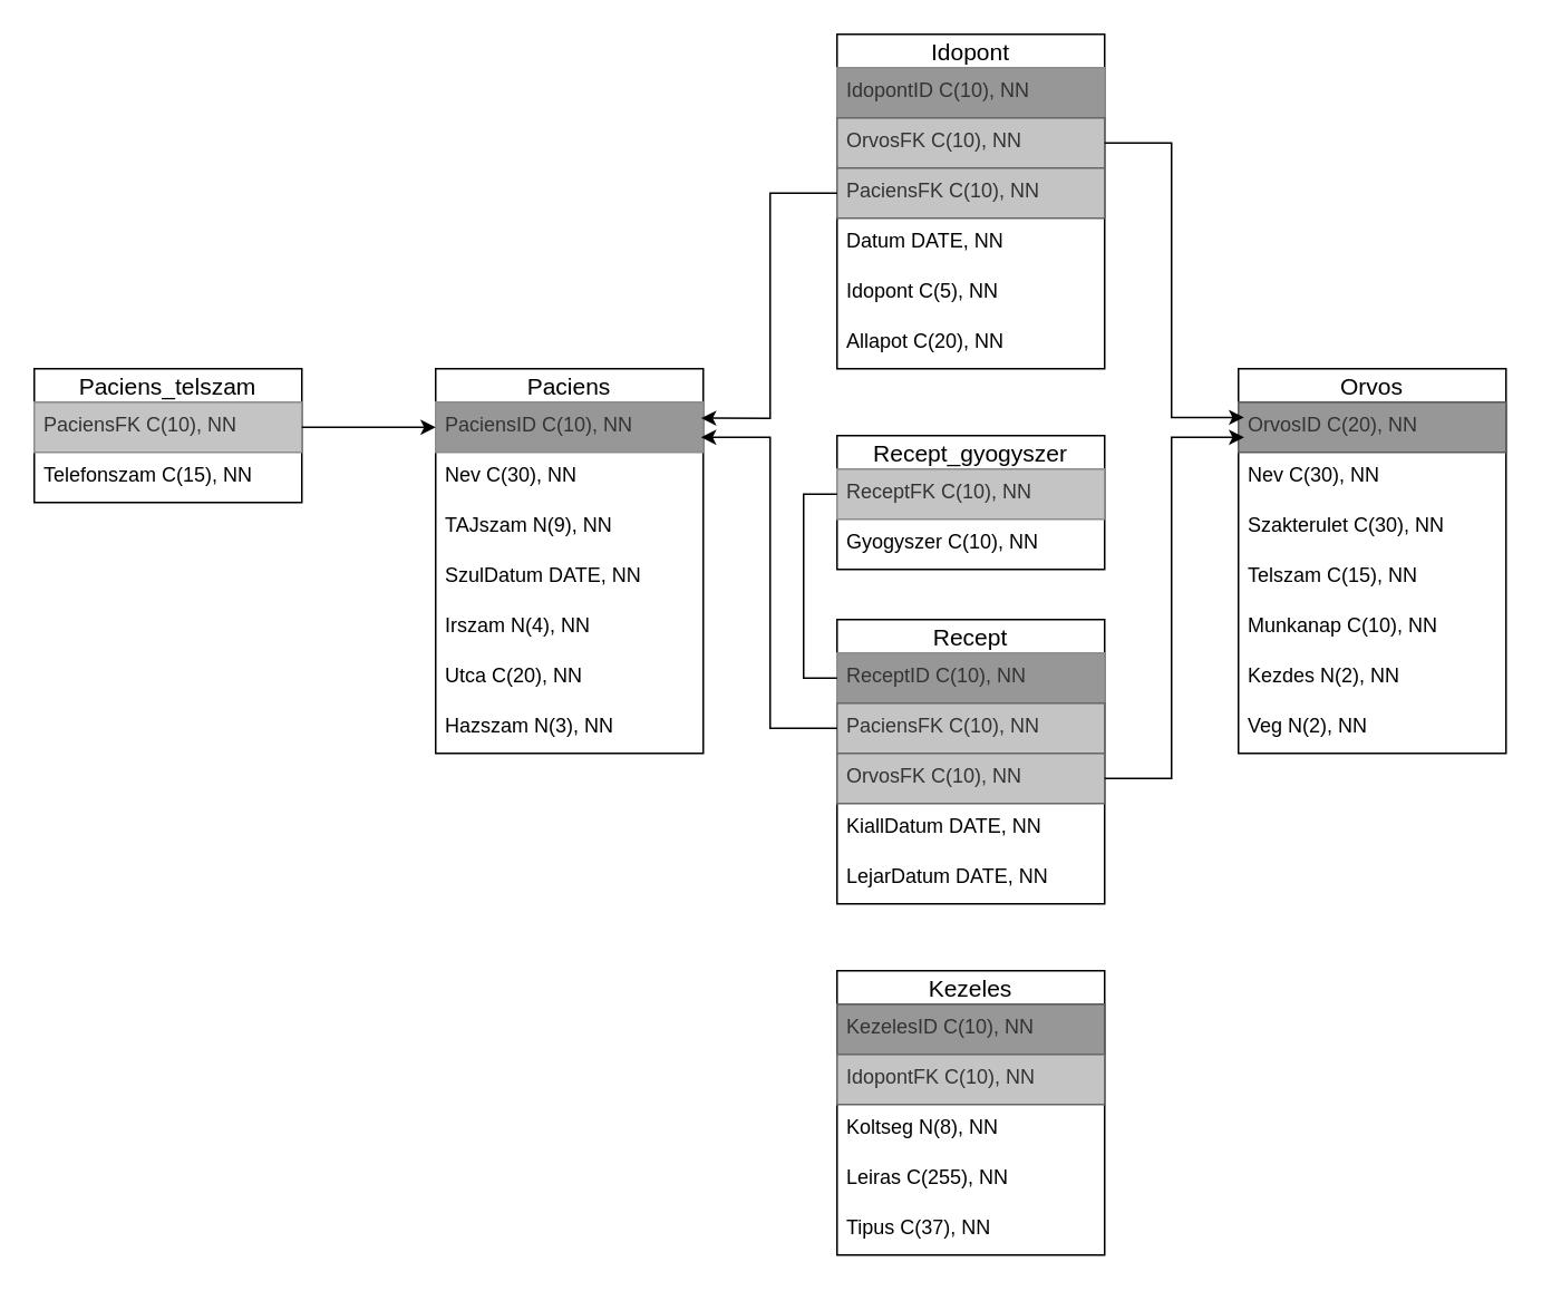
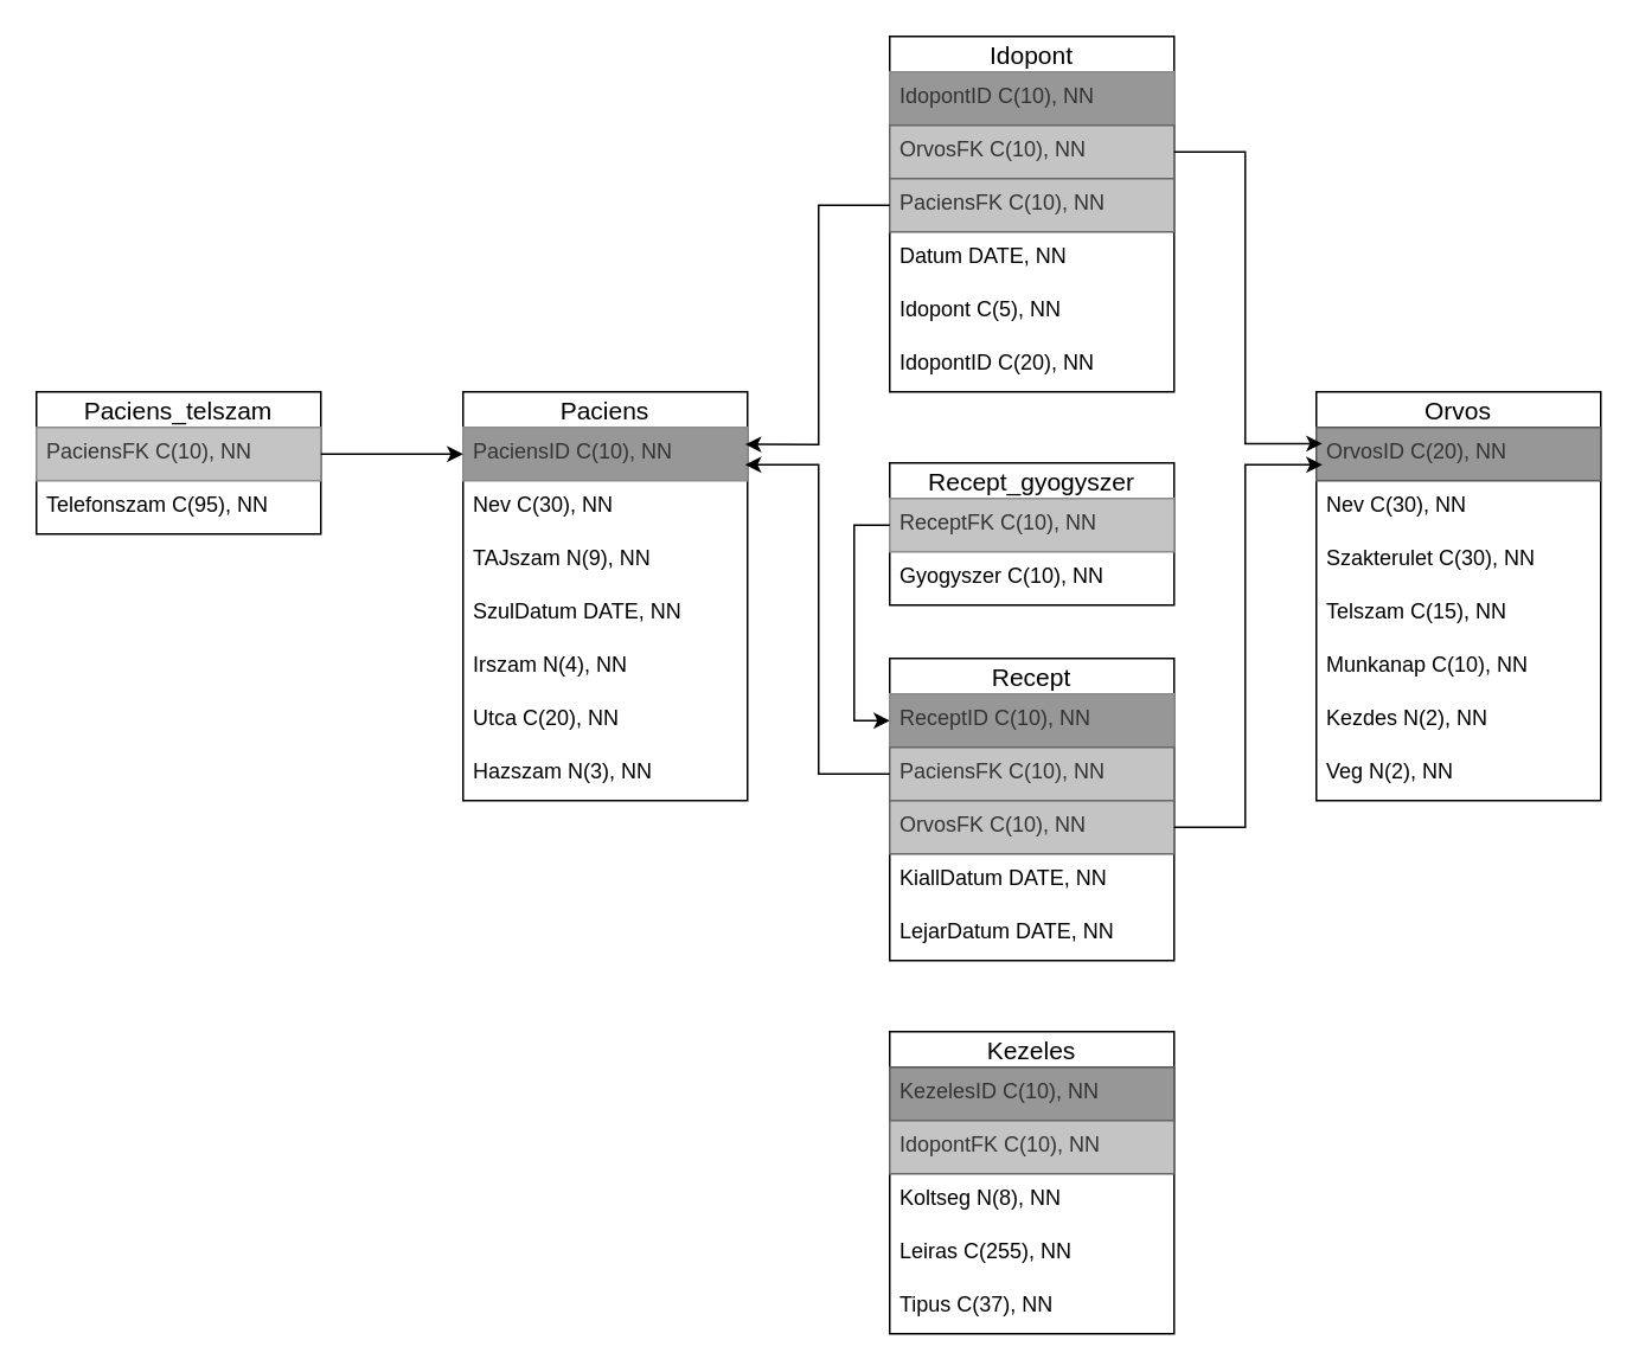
  <mxCell id="0" />
  <mxCell id="1" parent="0" />
  <mxCell id="2" value="Paciens" style="swimlane;fontStyle=0;childLayout=stackLayout;horizontal=1;startSize=20;horizontalStack=0;resizeParent=1;resizeParentMax=0;resizeLast=0;collapsible=1;marginBottom=0;align=center;fontSize=14;" parent="1" vertex="1"><mxGeometry x="260" y="220" width="160" height="230" as="geometry" /></mxCell>
  <mxCell id="3" value="PaciensID C(10), NN" style="text;strokeColor=#8C8C8C;fillColor=#979797;spacingLeft=4;spacingRight=4;overflow=hidden;rotatable=0;points=[[0,0.5],[1,0.5]];portConstraint=eastwest;fontSize=12;whiteSpace=wrap;html=1;fontColor=#333333;" parent="2" vertex="1"><mxGeometry y="20" width="160" height="30" as="geometry" /></mxCell>
  <mxCell id="4" value="Nev C(30), NN" style="text;strokeColor=none;fillColor=none;spacingLeft=4;spacingRight=4;overflow=hidden;rotatable=0;points=[[0,0.5],[1,0.5]];portConstraint=eastwest;fontSize=12;whiteSpace=wrap;html=1;" parent="2" vertex="1"><mxGeometry y="50" width="160" height="30" as="geometry" /></mxCell>
  <mxCell id="5" value="TAJszam N(9), NN" style="text;strokeColor=none;fillColor=none;spacingLeft=4;spacingRight=4;overflow=hidden;rotatable=0;points=[[0,0.5],[1,0.5]];portConstraint=eastwest;fontSize=12;whiteSpace=wrap;html=1;" parent="2" vertex="1"><mxGeometry y="80" width="160" height="30" as="geometry" /></mxCell>
  <mxCell id="6" value="SzulDatum DATE, NN" style="text;strokeColor=none;fillColor=none;spacingLeft=4;spacingRight=4;overflow=hidden;rotatable=0;points=[[0,0.5],[1,0.5]];portConstraint=eastwest;fontSize=12;whiteSpace=wrap;html=1;" parent="2" vertex="1"><mxGeometry y="110" width="160" height="30" as="geometry" /></mxCell>
  <mxCell id="7" value="Irszam N(4), NN" style="text;strokeColor=none;fillColor=none;spacingLeft=4;spacingRight=4;overflow=hidden;rotatable=0;points=[[0,0.5],[1,0.5]];portConstraint=eastwest;fontSize=12;whiteSpace=wrap;html=1;" parent="2" vertex="1"><mxGeometry y="140" width="160" height="30" as="geometry" /></mxCell>
  <mxCell id="8" value="Utca C(20), NN" style="text;strokeColor=none;fillColor=none;spacingLeft=4;spacingRight=4;overflow=hidden;rotatable=0;points=[[0,0.5],[1,0.5]];portConstraint=eastwest;fontSize=12;whiteSpace=wrap;html=1;" vertex="1" parent="2"><mxGeometry y="170" width="160" height="30" as="geometry" /></mxCell>
  <mxCell id="9" value="Hazszam N(3), NN" style="text;strokeColor=none;fillColor=none;spacingLeft=4;spacingRight=4;overflow=hidden;rotatable=0;points=[[0,0.5],[1,0.5]];portConstraint=eastwest;fontSize=12;whiteSpace=wrap;html=1;" vertex="1" parent="2"><mxGeometry y="200" width="160" height="30" as="geometry" /></mxCell>
  <mxCell id="10" value="Orvos" style="swimlane;fontStyle=0;childLayout=stackLayout;horizontal=1;startSize=20;horizontalStack=0;resizeParent=1;resizeParentMax=0;resizeLast=0;collapsible=1;marginBottom=0;align=center;fontSize=14;" parent="1" vertex="1"><mxGeometry x="740" y="220" width="160" height="230" as="geometry" /></mxCell>
  <mxCell id="11" value="OrvosID C(20), NN" style="text;strokeColor=#585858;fillColor=#979797;spacingLeft=4;spacingRight=4;overflow=hidden;rotatable=0;points=[[0,0.5],[1,0.5]];portConstraint=eastwest;fontSize=12;whiteSpace=wrap;html=1;fontColor=#333333;" parent="10" vertex="1"><mxGeometry y="20" width="160" height="30" as="geometry" /></mxCell>
  <mxCell id="12" value="Nev C(30), NN" style="text;strokeColor=none;fillColor=none;spacingLeft=4;spacingRight=4;overflow=hidden;rotatable=0;points=[[0,0.5],[1,0.5]];portConstraint=eastwest;fontSize=12;whiteSpace=wrap;html=1;" parent="10" vertex="1"><mxGeometry y="50" width="160" height="30" as="geometry" /></mxCell>
  <mxCell id="13" value="Szakterulet C(30), NN" style="text;strokeColor=none;fillColor=none;spacingLeft=4;spacingRight=4;overflow=hidden;rotatable=0;points=[[0,0.5],[1,0.5]];portConstraint=eastwest;fontSize=12;whiteSpace=wrap;html=1;" parent="10" vertex="1"><mxGeometry y="80" width="160" height="30" as="geometry" /></mxCell>
  <mxCell id="14" value="Telszam C(15), NN" style="text;strokeColor=none;fillColor=none;spacingLeft=4;spacingRight=4;overflow=hidden;rotatable=0;points=[[0,0.5],[1,0.5]];portConstraint=eastwest;fontSize=12;whiteSpace=wrap;html=1;" parent="10" vertex="1"><mxGeometry y="110" width="160" height="30" as="geometry" /></mxCell>
  <mxCell id="15" value="Munkanap C(10), NN" style="text;strokeColor=none;fillColor=none;spacingLeft=4;spacingRight=4;overflow=hidden;rotatable=0;points=[[0,0.5],[1,0.5]];portConstraint=eastwest;fontSize=12;whiteSpace=wrap;html=1;" vertex="1" parent="10"><mxGeometry y="140" width="160" height="30" as="geometry" /></mxCell>
  <mxCell id="16" value="Kezdes N(2), NN" style="text;strokeColor=none;fillColor=none;spacingLeft=4;spacingRight=4;overflow=hidden;rotatable=0;points=[[0,0.5],[1,0.5]];portConstraint=eastwest;fontSize=12;whiteSpace=wrap;html=1;" parent="10" vertex="1"><mxGeometry y="170" width="160" height="30" as="geometry" /></mxCell>
  <mxCell id="17" value="Veg N(2), NN" style="text;strokeColor=none;fillColor=none;spacingLeft=4;spacingRight=4;overflow=hidden;rotatable=0;points=[[0,0.5],[1,0.5]];portConstraint=eastwest;fontSize=12;whiteSpace=wrap;html=1;" vertex="1" parent="10"><mxGeometry y="200" width="160" height="30" as="geometry" /></mxCell>
  <mxCell id="18" value="Recept" style="swimlane;fontStyle=0;childLayout=stackLayout;horizontal=1;startSize=20;horizontalStack=0;resizeParent=1;resizeParentMax=0;resizeLast=0;collapsible=1;marginBottom=0;align=center;fontSize=14;" parent="1" vertex="1"><mxGeometry x="500" y="370" width="160" height="170" as="geometry" /></mxCell>
  <mxCell id="19" value="ReceptID C(10), NN" style="text;strokeColor=#8C8C8C;fillColor=#979797;spacingLeft=4;spacingRight=4;overflow=hidden;rotatable=0;points=[[0,0.5],[1,0.5]];portConstraint=eastwest;fontSize=12;whiteSpace=wrap;html=1;fontColor=#333333;" parent="18" vertex="1"><mxGeometry y="20" width="160" height="30" as="geometry" /></mxCell>
  <mxCell id="20" value="PaciensFK C(10), NN" style="text;strokeColor=#666666;fillColor=#C4C4C4;spacingLeft=4;spacingRight=4;overflow=hidden;rotatable=0;points=[[0,0.5],[1,0.5]];portConstraint=eastwest;fontSize=12;whiteSpace=wrap;html=1;fontColor=#333333;" parent="18" vertex="1"><mxGeometry y="50" width="160" height="30" as="geometry" /></mxCell>
  <mxCell id="21" value="OrvosFK C(10), NN" style="text;strokeColor=#666666;fillColor=#C4C4C4;spacingLeft=4;spacingRight=4;overflow=hidden;rotatable=0;points=[[0,0.5],[1,0.5]];portConstraint=eastwest;fontSize=12;whiteSpace=wrap;html=1;fontColor=#333333;" parent="18" vertex="1"><mxGeometry y="80" width="160" height="30" as="geometry" /></mxCell>
  <mxCell id="22" value="KiallDatum DATE, NN" style="text;strokeColor=none;fillColor=none;spacingLeft=4;spacingRight=4;overflow=hidden;rotatable=0;points=[[0,0.5],[1,0.5]];portConstraint=eastwest;fontSize=12;whiteSpace=wrap;html=1;" parent="18" vertex="1"><mxGeometry y="110" width="160" height="30" as="geometry" /></mxCell>
  <mxCell id="23" value="LejarDatum DATE, NN" style="text;strokeColor=none;fillColor=none;spacingLeft=4;spacingRight=4;overflow=hidden;rotatable=0;points=[[0,0.5],[1,0.5]];portConstraint=eastwest;fontSize=12;whiteSpace=wrap;html=1;" parent="18" vertex="1"><mxGeometry y="140" width="160" height="30" as="geometry" /></mxCell>
  <mxCell id="24" value="Idopont" style="swimlane;fontStyle=0;childLayout=stackLayout;horizontal=1;startSize=20;horizontalStack=0;resizeParent=1;resizeParentMax=0;resizeLast=0;collapsible=1;marginBottom=0;align=center;fontSize=14;" parent="1" vertex="1"><mxGeometry x="500" y="20" width="160" height="200" as="geometry" /></mxCell>
  <mxCell id="25" value="IdopontID C(10), NN" style="text;strokeColor=#8C8C8C;fillColor=#979797;spacingLeft=4;spacingRight=4;overflow=hidden;rotatable=0;points=[[0,0.5],[1,0.5]];portConstraint=eastwest;fontSize=12;whiteSpace=wrap;html=1;fontColor=#333333;" parent="24" vertex="1"><mxGeometry y="20" width="160" height="30" as="geometry" /></mxCell>
  <mxCell id="26" value="OrvosFK C(10), NN" style="text;strokeColor=#666666;fillColor=#C4C4C4;spacingLeft=4;spacingRight=4;overflow=hidden;rotatable=0;points=[[0,0.5],[1,0.5]];portConstraint=eastwest;fontSize=12;whiteSpace=wrap;html=1;fontColor=#333333;" parent="24" vertex="1"><mxGeometry y="50" width="160" height="30" as="geometry" /></mxCell>
  <mxCell id="27" value="PaciensFK C(10), NN" style="text;strokeColor=#666666;fillColor=#C4C4C4;spacingLeft=4;spacingRight=4;overflow=hidden;rotatable=0;points=[[0,0.5],[1,0.5]];portConstraint=eastwest;fontSize=12;whiteSpace=wrap;html=1;fontColor=#333333;" parent="24" vertex="1"><mxGeometry y="80" width="160" height="30" as="geometry" /></mxCell>
  <mxCell id="28" value="Datum DATE, NN" style="text;strokeColor=none;fillColor=none;spacingLeft=4;spacingRight=4;overflow=hidden;rotatable=0;points=[[0,0.5],[1,0.5]];portConstraint=eastwest;fontSize=12;whiteSpace=wrap;html=1;" parent="24" vertex="1"><mxGeometry y="110" width="160" height="30" as="geometry" /></mxCell>
  <mxCell id="29" value="Idopont C(5), NN" style="text;strokeColor=none;fillColor=none;spacingLeft=4;spacingRight=4;overflow=hidden;rotatable=0;points=[[0,0.5],[1,0.5]];portConstraint=eastwest;fontSize=12;whiteSpace=wrap;html=1;" parent="24" vertex="1"><mxGeometry y="140" width="160" height="30" as="geometry" /></mxCell>
- <mxCell id="30" value="Allapot C(20), NN" style="text;strokeColor=none;fillColor=none;spacingLeft=4;spacingRight=4;overflow=hidden;rotatable=0;points=[[0,0.5],[1,0.5]];portConstraint=eastwest;fontSize=12;whiteSpace=wrap;html=1;" parent="24" vertex="1"><mxGeometry y="170" width="160" height="30" as="geometry" /></mxCell>
+ <mxCell id="30" value="IdopontID C(20), NN" style="text;strokeColor=none;fillColor=none;spacingLeft=4;spacingRight=4;overflow=hidden;rotatable=0;points=[[0,0.5],[1,0.5]];portConstraint=eastwest;fontSize=12;whiteSpace=wrap;html=1;" parent="24" vertex="1"><mxGeometry y="170" width="160" height="30" as="geometry" /></mxCell>
  <mxCell id="31" value="Kezeles" style="swimlane;fontStyle=0;childLayout=stackLayout;horizontal=1;startSize=20;horizontalStack=0;resizeParent=1;resizeParentMax=0;resizeLast=0;collapsible=1;marginBottom=0;align=center;fontSize=14;" parent="1" vertex="1"><mxGeometry x="500" y="580" width="160" height="170" as="geometry" /></mxCell>
  <mxCell id="32" value="KezelesID C(10), NN" style="text;strokeColor=#585858;fillColor=#979797;spacingLeft=4;spacingRight=4;overflow=hidden;rotatable=0;points=[[0,0.5],[1,0.5]];portConstraint=eastwest;fontSize=12;whiteSpace=wrap;html=1;fontColor=#333333;" parent="31" vertex="1"><mxGeometry y="20" width="160" height="30" as="geometry" /></mxCell>
  <mxCell id="33" value="IdopontFK C(10), NN" style="text;strokeColor=#666666;fillColor=#C4C4C4;spacingLeft=4;spacingRight=4;overflow=hidden;rotatable=0;points=[[0,0.5],[1,0.5]];portConstraint=eastwest;fontSize=12;whiteSpace=wrap;html=1;fontColor=#333333;" parent="31" vertex="1"><mxGeometry y="50" width="160" height="30" as="geometry" /></mxCell>
  <mxCell id="34" value="Koltseg N(8), NN" style="text;strokeColor=none;fillColor=none;spacingLeft=4;spacingRight=4;overflow=hidden;rotatable=0;points=[[0,0.5],[1,0.5]];portConstraint=eastwest;fontSize=12;whiteSpace=wrap;html=1;" parent="31" vertex="1"><mxGeometry y="80" width="160" height="30" as="geometry" /></mxCell>
  <mxCell id="35" value="Leiras C(255), NN" style="text;strokeColor=none;fillColor=none;spacingLeft=4;spacingRight=4;overflow=hidden;rotatable=0;points=[[0,0.5],[1,0.5]];portConstraint=eastwest;fontSize=12;whiteSpace=wrap;html=1;" parent="31" vertex="1"><mxGeometry y="110" width="160" height="30" as="geometry" /></mxCell>
  <mxCell id="36" value="Tipus C(37), NN" style="text;strokeColor=none;fillColor=none;spacingLeft=4;spacingRight=4;overflow=hidden;rotatable=0;points=[[0,0.5],[1,0.5]];portConstraint=eastwest;fontSize=12;whiteSpace=wrap;html=1;" parent="31" vertex="1"><mxGeometry y="140" width="160" height="30" as="geometry" /></mxCell>
  <mxCell id="37" style="edgeStyle=orthogonalEdgeStyle;rounded=0;orthogonalLoop=1;jettySize=auto;html=1;exitX=0;exitY=0.5;exitDx=0;exitDy=0;entryX=0.992;entryY=0.7;entryDx=0;entryDy=0;entryPerimeter=0;" parent="1" source="20" target="3" edge="1"><mxGeometry relative="1" as="geometry" /></mxCell>
  <mxCell id="38" style="edgeStyle=orthogonalEdgeStyle;rounded=0;orthogonalLoop=1;jettySize=auto;html=1;exitX=0;exitY=0.5;exitDx=0;exitDy=0;entryX=0.992;entryY=0.319;entryDx=0;entryDy=0;entryPerimeter=0;" parent="1" source="27" target="3" edge="1"><mxGeometry relative="1" as="geometry" /></mxCell>
  <mxCell id="39" style="edgeStyle=orthogonalEdgeStyle;rounded=0;orthogonalLoop=1;jettySize=auto;html=1;exitX=1;exitY=0.5;exitDx=0;exitDy=0;entryX=0.021;entryY=0.7;entryDx=0;entryDy=0;entryPerimeter=0;" parent="1" source="21" target="11" edge="1"><mxGeometry relative="1" as="geometry" /></mxCell>
  <mxCell id="40" style="edgeStyle=orthogonalEdgeStyle;rounded=0;orthogonalLoop=1;jettySize=auto;html=1;exitX=1;exitY=0.5;exitDx=0;exitDy=0;entryX=0.021;entryY=0.304;entryDx=0;entryDy=0;entryPerimeter=0;" parent="1" source="26" target="11" edge="1"><mxGeometry relative="1" as="geometry" /></mxCell>
  <mxCell id="41" value="Paciens_telszam" style="swimlane;fontStyle=0;childLayout=stackLayout;horizontal=1;startSize=20;horizontalStack=0;resizeParent=1;resizeParentMax=0;resizeLast=0;collapsible=1;marginBottom=0;align=center;fontSize=14;" vertex="1" parent="1"><mxGeometry x="20" y="220" width="160" height="80" as="geometry" /></mxCell>
  <mxCell id="42" value="PaciensFK C(10), NN" style="text;strokeColor=#8C8C8C;fillColor=light-dark(#c4c4c4, #6b6b6b);spacingLeft=4;spacingRight=4;overflow=hidden;rotatable=0;points=[[0,0.5],[1,0.5]];portConstraint=eastwest;fontSize=12;whiteSpace=wrap;html=1;fontColor=#333333;" vertex="1" parent="41"><mxGeometry y="20" width="160" height="30" as="geometry" /></mxCell>
- <mxCell id="43" value="Telefonszam C(15), NN" style="text;strokeColor=none;fillColor=none;spacingLeft=4;spacingRight=4;overflow=hidden;rotatable=0;points=[[0,0.5],[1,0.5]];portConstraint=eastwest;fontSize=12;whiteSpace=wrap;html=1;" vertex="1" parent="41"><mxGeometry y="50" width="160" height="30" as="geometry" /></mxCell>
+ <mxCell id="43" value="Telefonszam C(95), NN" style="text;strokeColor=none;fillColor=none;spacingLeft=4;spacingRight=4;overflow=hidden;rotatable=0;points=[[0,0.5],[1,0.5]];portConstraint=eastwest;fontSize=12;whiteSpace=wrap;html=1;" vertex="1" parent="41"><mxGeometry y="50" width="160" height="30" as="geometry" /></mxCell>
  <mxCell id="44" style="edgeStyle=orthogonalEdgeStyle;rounded=0;orthogonalLoop=1;jettySize=auto;html=1;exitX=1;exitY=0.5;exitDx=0;exitDy=0;entryX=0;entryY=0.5;entryDx=0;entryDy=0;" edge="1" parent="1" source="42" target="3"><mxGeometry relative="1" as="geometry" /></mxCell>
  <mxCell id="45" value="Recept_gyogyszer" style="swimlane;fontStyle=0;childLayout=stackLayout;horizontal=1;startSize=20;horizontalStack=0;resizeParent=1;resizeParentMax=0;resizeLast=0;collapsible=1;marginBottom=0;align=center;fontSize=14;" vertex="1" parent="1"><mxGeometry x="500" y="260" width="160" height="80" as="geometry" /></mxCell>
  <mxCell id="46" value="ReceptFK C(10), NN" style="text;strokeColor=#8C8C8C;fillColor=light-dark(#c4c4c4, #6b6b6b);spacingLeft=4;spacingRight=4;overflow=hidden;rotatable=0;points=[[0,0.5],[1,0.5]];portConstraint=eastwest;fontSize=12;whiteSpace=wrap;html=1;fontColor=#333333;" vertex="1" parent="45"><mxGeometry y="20" width="160" height="30" as="geometry" /></mxCell>
  <mxCell id="47" value="Gyogyszer C(10), NN" style="text;strokeColor=none;fillColor=none;spacingLeft=4;spacingRight=4;overflow=hidden;rotatable=0;points=[[0,0.5],[1,0.5]];portConstraint=eastwest;fontSize=12;whiteSpace=wrap;html=1;" vertex="1" parent="45"><mxGeometry y="50" width="160" height="30" as="geometry" /></mxCell>
- <mxCell id="48" style="edgeStyle=orthogonalEdgeStyle;rounded=0;orthogonalLoop=1;jettySize=auto;html=1;exitX=0;exitY=0.5;exitDx=0;exitDy=0;entryX=0;entryY=0.5;entryDx=0;entryDy=0;endArrow=none;" edge="1" parent="1" source="46" target="19"><mxGeometry relative="1" as="geometry" /></mxCell>
+ <mxCell id="48" style="edgeStyle=orthogonalEdgeStyle;rounded=0;orthogonalLoop=1;jettySize=auto;html=1;exitX=0;exitY=0.5;exitDx=0;exitDy=0;entryX=0;entryY=0.5;entryDx=0;entryDy=0;" edge="1" parent="1" source="46" target="19"><mxGeometry relative="1" as="geometry" /></mxCell>
